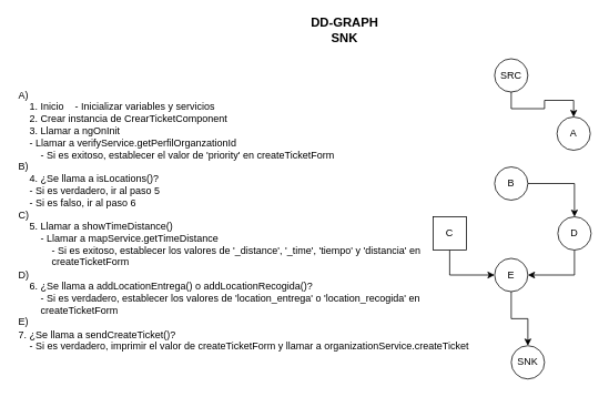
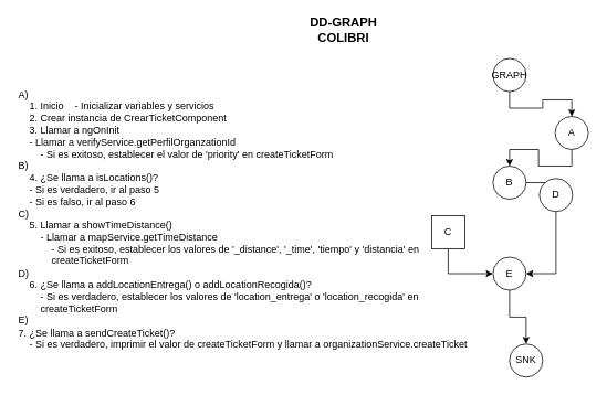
  <mxCell id="0" />
  <mxCell id="1" parent="0" />
- <mxCell id="2" value="&lt;b style=&quot;font-size: 15px;&quot;&gt;DD-GRAPH&lt;br&gt;SNK&lt;/b&gt;" style="text;html=1;strokeColor=none;fillColor=none;align=center;verticalAlign=middle;whiteSpace=wrap;rounded=0;" vertex="1" parent="1"><mxGeometry x="367" y="20" width="94" height="30" as="geometry" /></mxCell>
+ <mxCell id="2" value="&lt;b style=&quot;font-size: 15px;&quot;&gt;DD-GRAPH&lt;br&gt;COLIBRI&lt;/b&gt;" style="text;html=1;strokeColor=none;fillColor=none;align=center;verticalAlign=middle;whiteSpace=wrap;rounded=0;" vertex="1" parent="1"><mxGeometry x="367" y="20" width="94" height="30" as="geometry" /></mxCell>
  <mxCell id="3" style="edgeStyle=orthogonalEdgeStyle;rounded=0;orthogonalLoop=1;jettySize=auto;html=1;exitX=0.5;exitY=1;exitDx=0;exitDy=0;entryX=0.5;entryY=0;entryDx=0;entryDy=0;" edge="1" parent="1" source="4" target="6"><mxGeometry relative="1" as="geometry" /></mxCell>
- <mxCell id="4" value="SRC" style="ellipse;whiteSpace=wrap;html=1;aspect=fixed;" vertex="1" parent="1"><mxGeometry x="594" y="70" width="40" height="40" as="geometry" /></mxCell>
+ <mxCell id="4" value="GRAPH" style="ellipse;whiteSpace=wrap;html=1;aspect=fixed;" vertex="1" parent="1"><mxGeometry x="594" y="70" width="40" height="40" as="geometry" /></mxCell>
+ <mxCell id="5" style="edgeStyle=orthogonalEdgeStyle;rounded=0;orthogonalLoop=1;jettySize=auto;html=1;exitX=0.5;exitY=1;exitDx=0;exitDy=0;entryX=0.5;entryY=0;entryDx=0;entryDy=0;" edge="1" parent="1" source="6" target="8"><mxGeometry relative="1" as="geometry" /></mxCell>
  <mxCell id="6" value="A" style="ellipse;whiteSpace=wrap;html=1;aspect=fixed;" vertex="1" parent="1"><mxGeometry x="669" y="140" width="40" height="40" as="geometry" /></mxCell>
  <mxCell id="7" style="edgeStyle=orthogonalEdgeStyle;rounded=0;orthogonalLoop=1;jettySize=auto;html=1;exitX=1;exitY=0.5;exitDx=0;exitDy=0;entryX=0.5;entryY=0;entryDx=0;entryDy=0;" edge="1" parent="1" source="8" target="15"><mxGeometry relative="1" as="geometry" /></mxCell>
  <mxCell id="8" value="B" style="ellipse;whiteSpace=wrap;html=1;aspect=fixed;" vertex="1" parent="1"><mxGeometry x="594" y="200" width="40" height="40" as="geometry" /></mxCell>
  <mxCell id="9" style="edgeStyle=orthogonalEdgeStyle;rounded=0;orthogonalLoop=1;jettySize=auto;html=1;exitX=0.5;exitY=1;exitDx=0;exitDy=0;entryX=0;entryY=0.5;entryDx=0;entryDy=0;" edge="1" parent="1" source="10" target="13"><mxGeometry relative="1" as="geometry" /></mxCell>
  <mxCell id="10" value="C" style="whiteSpace=wrap;html=1;aspect=fixed;rounded=0;" vertex="1" parent="1"><mxGeometry x="520" y="260" width="40" height="40" as="geometry" /></mxCell>
  <mxCell id="11" value="SNK" style="ellipse;whiteSpace=wrap;html=1;aspect=fixed;" vertex="1" parent="1"><mxGeometry x="614" y="415" width="40" height="40" as="geometry" /></mxCell>
  <mxCell id="12" style="edgeStyle=orthogonalEdgeStyle;rounded=0;orthogonalLoop=1;jettySize=auto;html=1;exitX=0.5;exitY=1;exitDx=0;exitDy=0;entryX=0.5;entryY=0;entryDx=0;entryDy=0;" edge="1" parent="1" source="13" target="11"><mxGeometry relative="1" as="geometry" /></mxCell>
  <mxCell id="13" value="E" style="ellipse;whiteSpace=wrap;html=1;aspect=fixed;" vertex="1" parent="1"><mxGeometry x="594" y="310" width="40" height="40" as="geometry" /></mxCell>
  <mxCell id="14" style="edgeStyle=orthogonalEdgeStyle;rounded=0;orthogonalLoop=1;jettySize=auto;html=1;exitX=0.5;exitY=1;exitDx=0;exitDy=0;entryX=1;entryY=0.5;entryDx=0;entryDy=0;" edge="1" parent="1" source="15" target="13"><mxGeometry relative="1" as="geometry" /></mxCell>
- <mxCell id="15" value="D" style="ellipse;whiteSpace=wrap;html=1;aspect=fixed;" vertex="1" parent="1"><mxGeometry x="670" y="260" width="40" height="40" as="geometry" /></mxCell>
+ <mxCell id="15" value="D" style="ellipse;whiteSpace=wrap;html=1;aspect=fixed;" vertex="1" parent="1"><mxGeometry x="650" y="215" width="40" height="40" as="geometry" /></mxCell>
  <mxCell id="16" value="A)&#10;    1. Inicio    - Inicializar variables y servicios&#10;    2. Crear instancia de CrearTicketComponent&#10;    3. Llamar a ngOnInit&#10;    - Llamar a verifyService.getPerfilOrganzationId&#10;        - Si es exitoso, establecer el valor de 'priority' en createTicketForm&#10;B)&#10;    4. ¿Se llama a isLocations()?&#10;    - Si es verdadero, ir al paso 5&#10;    - Si es falso, ir al paso 6&#10;C)&#10;    5. Llamar a showTimeDistance()&#10;        - Llamar a mapService.getTimeDistance&#10;            - Si es exitoso, establecer los valores de '_distance', '_time', 'tiempo' y 'distancia' en             createTicketForm&#10;D)&#10;    6. ¿Se llama a addLocationEntrega() o addLocationRecogida()?&#10;        - Si es verdadero, establecer los valores de 'location_entrega' o 'location_recogida' en         createTicketForm&#10;E)&#10;7. ¿Se llama a sendCreateTicket()?&#10;    - Si es verdadero, imprimir el valor de createTicketForm y llamar a organizationService.createTicket&#10;" style="text;whiteSpace=wrap;" vertex="1" parent="1"><mxGeometry x="20" y="100" width="560" height="340" as="geometry" /></mxCell>
